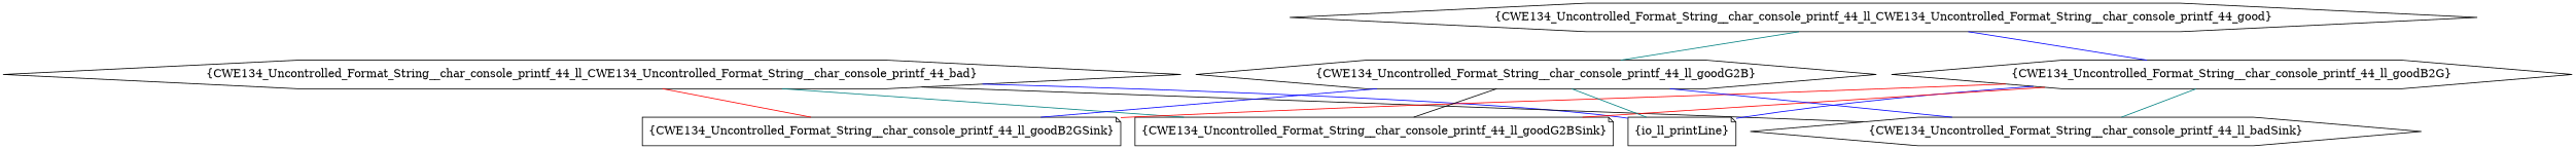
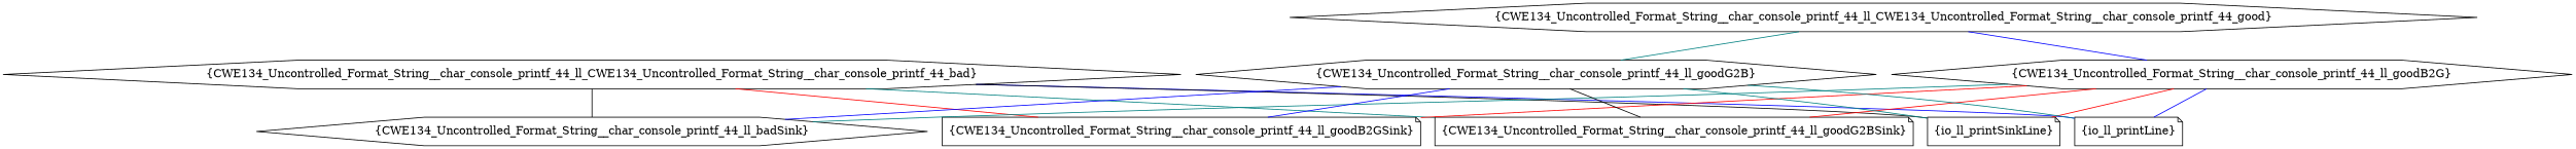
  graph {
    node [shape=hexagon]
    edge [color=blue]
    n1 [label="{CWE134_Uncontrolled_Format_String__char_console_printf_44_ll_CWE134_Uncontrolled_Format_String__char_console_printf_44_bad}"]
    n2 [label="{io_ll_printLine}" shape=note]
    n3 [label="{CWE134_Uncontrolled_Format_String__char_console_printf_44_ll_badSink}"]
    n4 [label="{CWE134_Uncontrolled_Format_String__char_console_printf_44_ll_goodB2GSink}" shape=note]
    n5 [label="{CWE134_Uncontrolled_Format_String__char_console_printf_44_ll_goodG2BSink}" shape=note]
+   n6 [label="{io_ll_printSinkLine}" shape=note]
    n7 [label="{CWE134_Uncontrolled_Format_String__char_console_printf_44_ll_goodB2G}"]
    n8 [label="{CWE134_Uncontrolled_Format_String__char_console_printf_44_ll_CWE134_Uncontrolled_Format_String__char_console_printf_44_good}"]
    n9 [label="{CWE134_Uncontrolled_Format_String__char_console_printf_44_ll_goodG2B}"]
    n1 -- n2
    n1 -- n3 [color=black]
    n1 -- n4 [color=red]
    n1 -- n5 [color=teal]
+   n1 -- n6 [color=black]
    n7 -- n2
    n7 -- n3 [color=teal]
    n7 -- n4 [color=red]
    n7 -- n5 [color=red]
+   n7 -- n6 [color=red]
    n8 -- n7
    n8 -- n9 [color=teal]
    n9 -- n2 [color=teal]
    n9 -- n3
    n9 -- n4
    n9 -- n5 [color=black]
+   n9 -- n6 [color=teal]
  }
